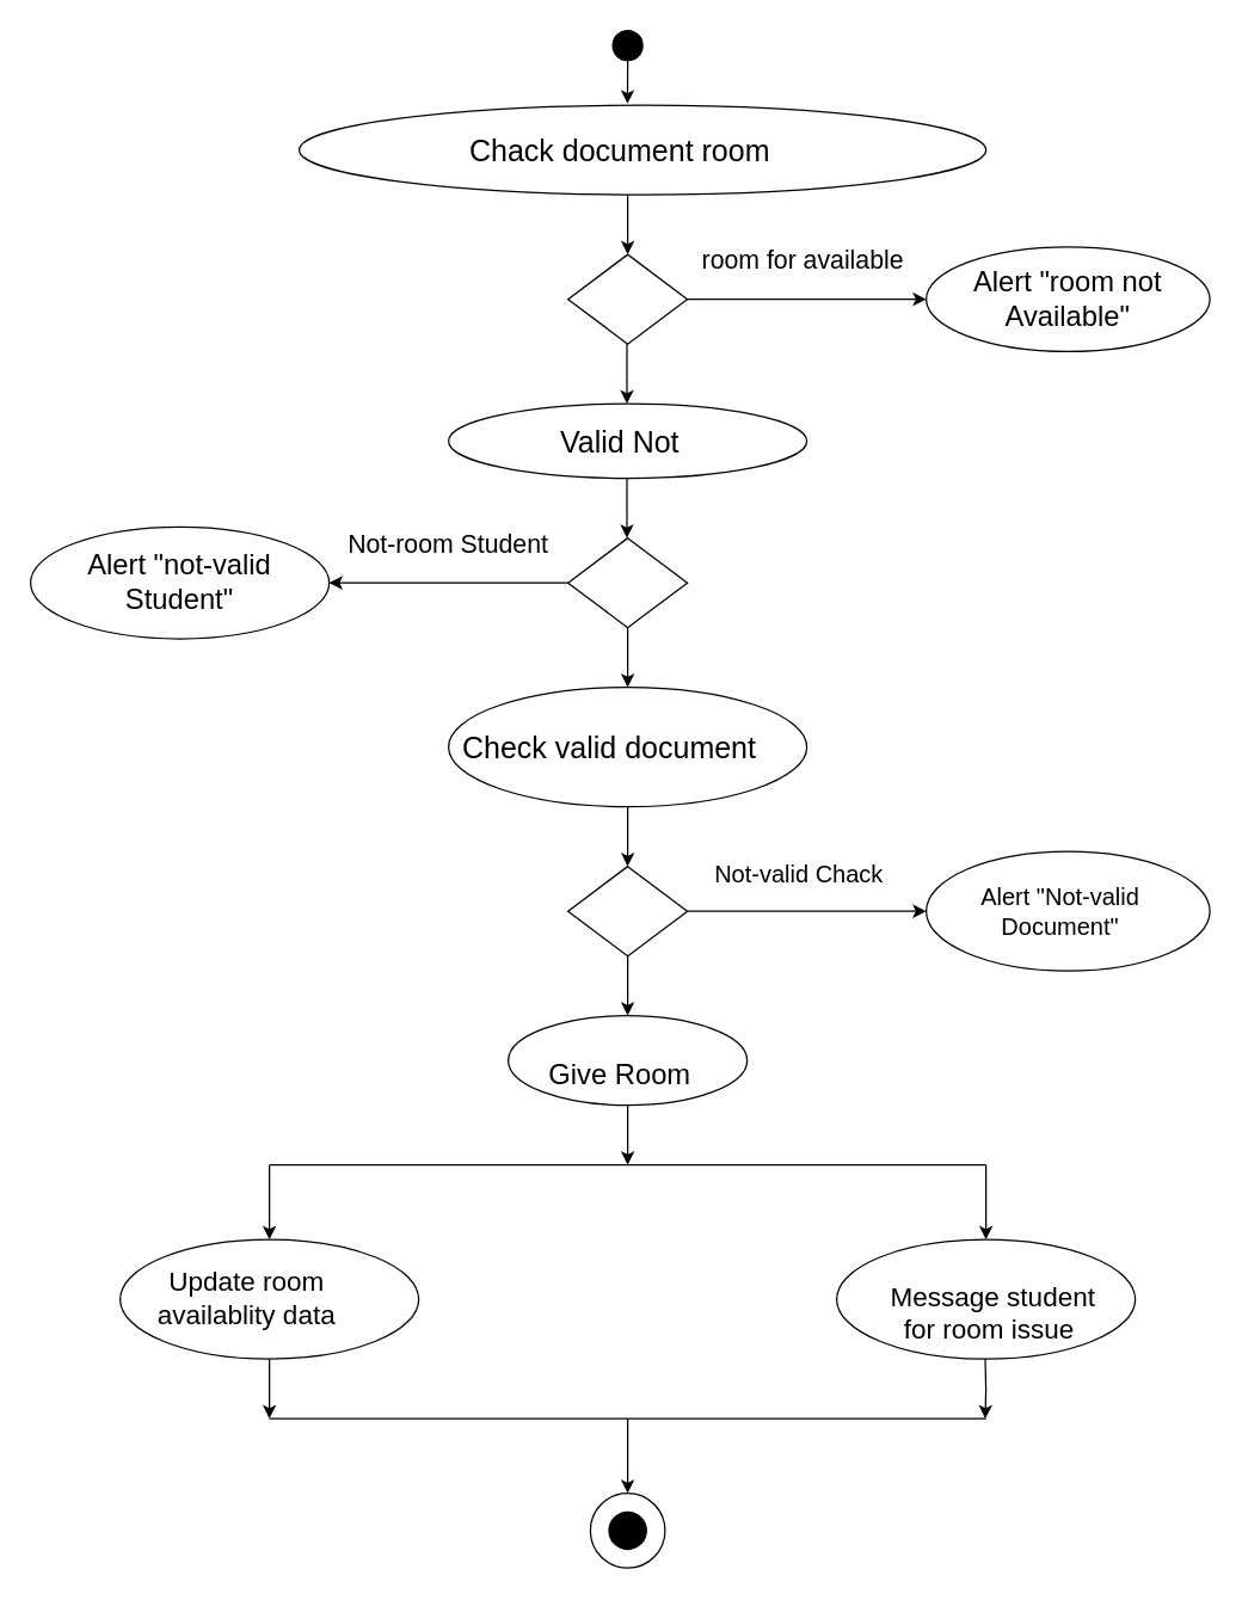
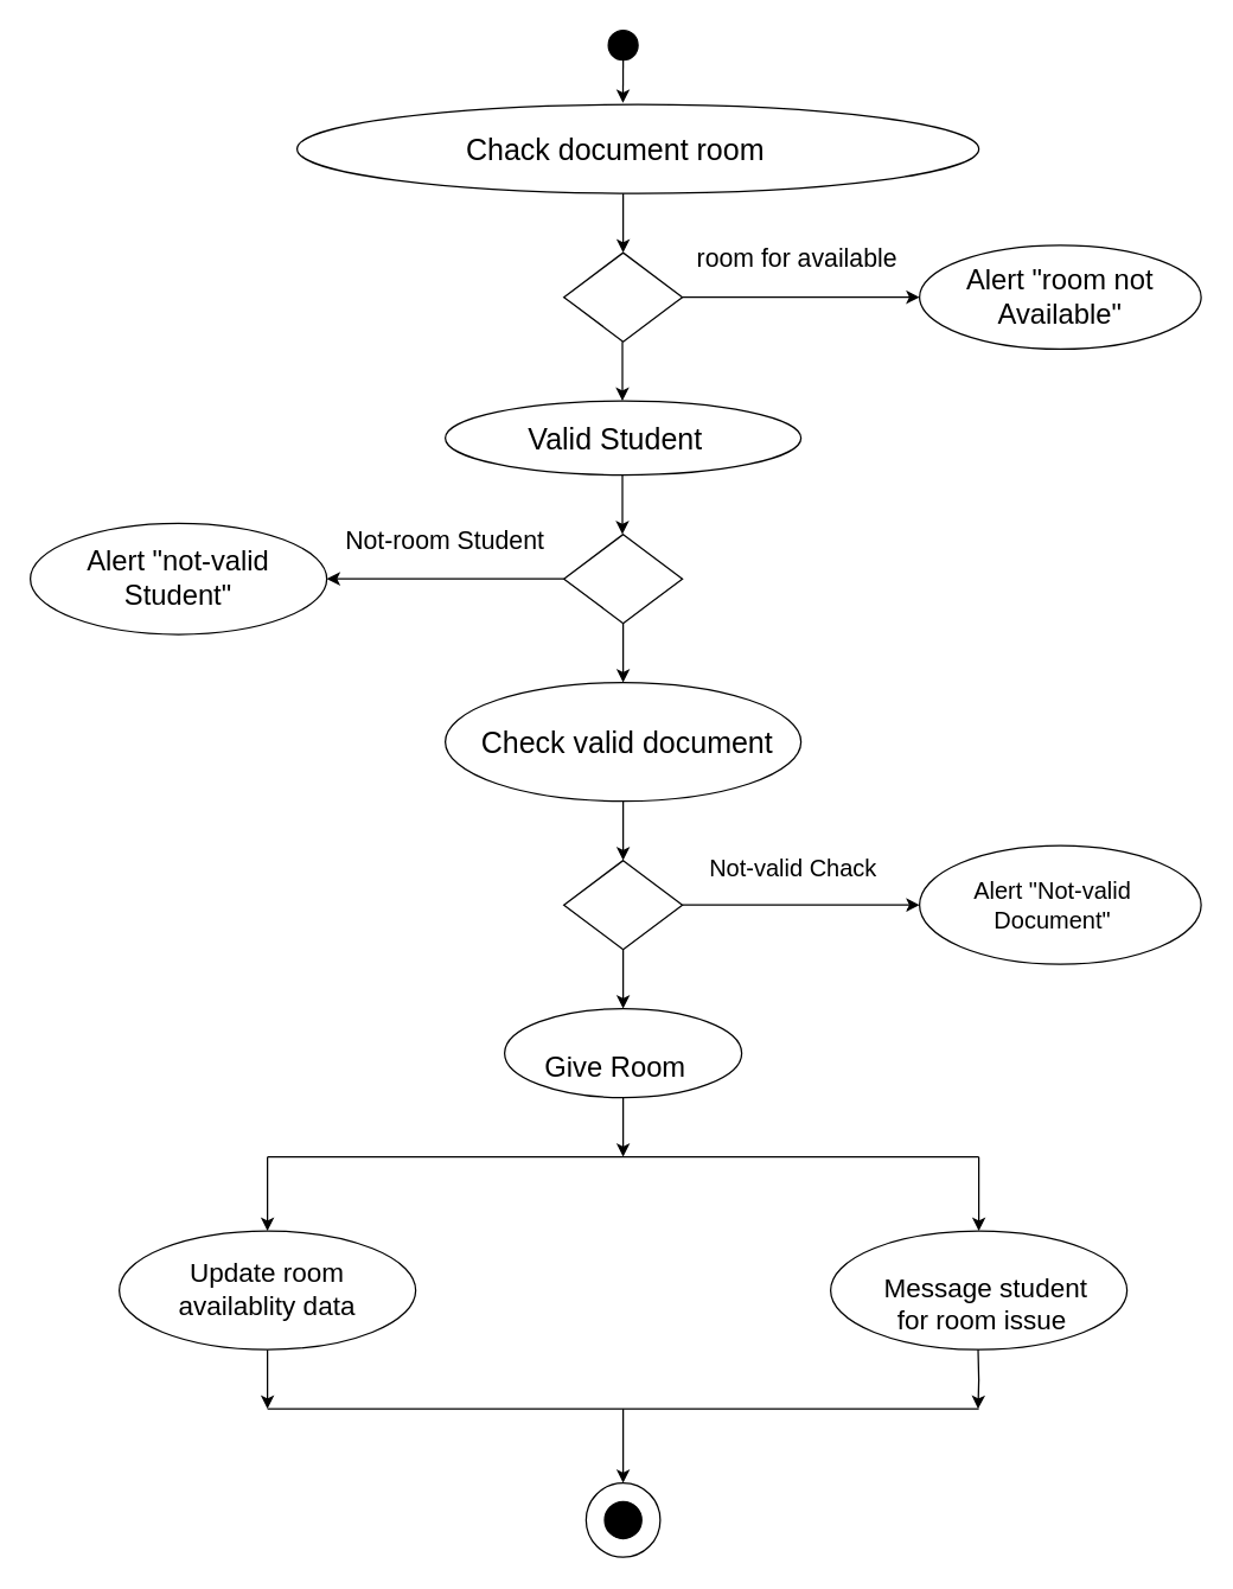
  <mxCell id="0" />
  <mxCell id="1" parent="0" />
  <mxCell id="2" value="" style="ellipse;whiteSpace=wrap;html=1;aspect=fixed;strokeColor=default;fillColor=#000000;" vertex="1" parent="1"><mxGeometry x="410" y="20" width="20" height="20" as="geometry" /></mxCell>
  <mxCell id="3" value="" style="ellipse;whiteSpace=wrap;html=1;" vertex="1" parent="1"><mxGeometry x="200" y="70" width="460" height="60" as="geometry" /></mxCell>
  <mxCell id="4" value="&lt;font style=&quot;font-size: 20px;&quot;&gt;Chack document room&lt;/font&gt;" style="text;html=1;align=center;verticalAlign=middle;whiteSpace=wrap;rounded=0;" vertex="1" parent="1"><mxGeometry x="270" y="85" width="290" height="30" as="geometry" /></mxCell>
  <mxCell id="5" value="" style="endArrow=classic;html=1;rounded=0;" edge="1" parent="1"><mxGeometry width="50" height="50" relative="1" as="geometry"><mxPoint x="420" y="130" as="sourcePoint" /><mxPoint x="420" y="170" as="targetPoint" /></mxGeometry></mxCell>
  <mxCell id="6" value="" style="rhombus;whiteSpace=wrap;html=1;direction=south;" vertex="1" parent="1"><mxGeometry x="380" y="170" width="80" height="60" as="geometry" /></mxCell>
  <mxCell id="7" style="edgeStyle=orthogonalEdgeStyle;rounded=0;orthogonalLoop=1;jettySize=auto;html=1;exitX=1;exitY=0.5;exitDx=0;exitDy=0;" edge="1" parent="1" source="6" target="6"><mxGeometry relative="1" as="geometry" /></mxCell>
  <mxCell id="8" value="" style="endArrow=classic;html=1;rounded=0;" edge="1" parent="1"><mxGeometry width="50" height="50" relative="1" as="geometry"><mxPoint x="460" y="200" as="sourcePoint" /><mxPoint x="620" y="200" as="targetPoint" /></mxGeometry></mxCell>
  <mxCell id="9" value="" style="endArrow=classic;html=1;rounded=0;" edge="1" parent="1"><mxGeometry width="50" height="50" relative="1" as="geometry"><mxPoint x="419.5" y="230" as="sourcePoint" /><mxPoint x="419.5" y="270" as="targetPoint" /></mxGeometry></mxCell>
  <mxCell id="10" value="&lt;font style=&quot;font-size: 17px;&quot;&gt;room for available&amp;nbsp;&lt;/font&gt;" style="text;html=1;align=center;verticalAlign=middle;whiteSpace=wrap;rounded=0;" vertex="1" parent="1"><mxGeometry x="460" y="160" width="160" height="30" as="geometry" /></mxCell>
  <mxCell id="11" value="" style="ellipse;whiteSpace=wrap;html=1;" vertex="1" parent="1"><mxGeometry x="620" y="165" width="190" height="70" as="geometry" /></mxCell>
  <mxCell id="12" value="&lt;font style=&quot;font-size: 19px;&quot;&gt;Alert &lt;font style=&quot;&quot;&gt;&quot;room not Available&quot;&lt;/font&gt;&lt;/font&gt;" style="text;html=1;align=center;verticalAlign=middle;whiteSpace=wrap;rounded=0;" vertex="1" parent="1"><mxGeometry x="640" y="175" width="150" height="50" as="geometry" /></mxCell>
  <mxCell id="13" value="" style="ellipse;whiteSpace=wrap;html=1;" vertex="1" parent="1"><mxGeometry x="300" y="270" width="240" height="50" as="geometry" /></mxCell>
- <mxCell id="14" value="&lt;font style=&quot;font-size: 20px;&quot;&gt;Valid Not&lt;/font&gt;" style="text;html=1;align=center;verticalAlign=middle;whiteSpace=wrap;rounded=0;" vertex="1" parent="1"><mxGeometry x="330" y="280" width="170" height="30" as="geometry" /></mxCell>
+ <mxCell id="14" value="&lt;font style=&quot;font-size: 20px;&quot;&gt;Valid Student&lt;/font&gt;" style="text;html=1;align=center;verticalAlign=middle;whiteSpace=wrap;rounded=0;" vertex="1" parent="1"><mxGeometry x="330" y="280" width="170" height="30" as="geometry" /></mxCell>
  <mxCell id="15" value="" style="endArrow=classic;html=1;rounded=0;" edge="1" parent="1"><mxGeometry width="50" height="50" relative="1" as="geometry"><mxPoint x="419.5" y="320" as="sourcePoint" /><mxPoint x="419.5" y="360" as="targetPoint" /></mxGeometry></mxCell>
  <mxCell id="16" style="edgeStyle=orthogonalEdgeStyle;rounded=0;orthogonalLoop=1;jettySize=auto;html=1;exitX=0;exitY=0.5;exitDx=0;exitDy=0;" edge="1" parent="1" source="18"><mxGeometry relative="1" as="geometry"><mxPoint x="220" y="390" as="targetPoint" /></mxGeometry></mxCell>
  <mxCell id="17" style="edgeStyle=orthogonalEdgeStyle;rounded=0;orthogonalLoop=1;jettySize=auto;html=1;exitX=0.5;exitY=1;exitDx=0;exitDy=0;" edge="1" parent="1" source="18"><mxGeometry relative="1" as="geometry"><mxPoint x="420" y="460" as="targetPoint" /></mxGeometry></mxCell>
  <mxCell id="18" value="" style="rhombus;whiteSpace=wrap;html=1;" vertex="1" parent="1"><mxGeometry x="380" y="360" width="80" height="60" as="geometry" /></mxCell>
  <mxCell id="19" value="&lt;font style=&quot;font-size: 17px;&quot;&gt;Not-room Student&lt;/font&gt;" style="text;html=1;align=center;verticalAlign=middle;whiteSpace=wrap;rounded=0;" vertex="1" parent="1"><mxGeometry x="220" y="350" width="160" height="30" as="geometry" /></mxCell>
  <mxCell id="20" value="" style="ellipse;whiteSpace=wrap;html=1;" vertex="1" parent="1"><mxGeometry x="20" y="352.5" width="200" height="75" as="geometry" /></mxCell>
  <mxCell id="21" value="&lt;font style=&quot;font-size: 19px;&quot;&gt;Alert &quot;not-valid Student&quot;&lt;/font&gt;" style="text;html=1;align=center;verticalAlign=middle;whiteSpace=wrap;rounded=0;" vertex="1" parent="1"><mxGeometry x="50" y="360" width="140" height="60" as="geometry" /></mxCell>
  <mxCell id="22" style="edgeStyle=orthogonalEdgeStyle;rounded=0;orthogonalLoop=1;jettySize=auto;html=1;exitX=0.5;exitY=1;exitDx=0;exitDy=0;entryX=0.478;entryY=-0.017;entryDx=0;entryDy=0;entryPerimeter=0;" edge="1" parent="1" source="2" target="3"><mxGeometry relative="1" as="geometry" /></mxCell>
  <mxCell id="23" style="edgeStyle=orthogonalEdgeStyle;rounded=0;orthogonalLoop=1;jettySize=auto;html=1;exitX=0.5;exitY=1;exitDx=0;exitDy=0;" edge="1" parent="1" source="24"><mxGeometry relative="1" as="geometry"><mxPoint x="420" y="580" as="targetPoint" /></mxGeometry></mxCell>
  <mxCell id="24" value="" style="ellipse;whiteSpace=wrap;html=1;" vertex="1" parent="1"><mxGeometry x="300" y="460" width="240" height="80" as="geometry" /></mxCell>
- <mxCell id="25" value="&lt;font style=&quot;font-size: 20px;&quot;&gt;Check valid document&lt;/font&gt;" style="text;html=1;align=center;verticalAlign=middle;whiteSpace=wrap;rounded=0;" vertex="1" parent="1"><mxGeometry x="302.5" y="480" width="210" height="40" as="geometry" /></mxCell>
+ <mxCell id="25" value="&lt;font style=&quot;font-size: 20px;&quot;&gt;Check valid document&lt;/font&gt;" style="text;html=1;align=center;verticalAlign=middle;whiteSpace=wrap;rounded=0;" vertex="1" parent="1"><mxGeometry x="317.5" y="480" width="210" height="40" as="geometry" /></mxCell>
  <mxCell id="26" style="edgeStyle=orthogonalEdgeStyle;rounded=0;orthogonalLoop=1;jettySize=auto;html=1;exitX=1;exitY=0.5;exitDx=0;exitDy=0;" edge="1" parent="1" source="28"><mxGeometry relative="1" as="geometry"><mxPoint x="620" y="610" as="targetPoint" /></mxGeometry></mxCell>
  <mxCell id="27" style="edgeStyle=orthogonalEdgeStyle;rounded=0;orthogonalLoop=1;jettySize=auto;html=1;exitX=0.5;exitY=1;exitDx=0;exitDy=0;" edge="1" parent="1" source="28"><mxGeometry relative="1" as="geometry"><mxPoint x="420" y="680" as="targetPoint" /></mxGeometry></mxCell>
  <mxCell id="28" value="" style="rhombus;whiteSpace=wrap;html=1;" vertex="1" parent="1"><mxGeometry x="380" y="580" width="80" height="60" as="geometry" /></mxCell>
  <mxCell id="29" value="&lt;font style=&quot;font-size: 16px;&quot;&gt;Not-valid Chack&lt;/font&gt;" style="text;html=1;align=center;verticalAlign=middle;whiteSpace=wrap;rounded=0;" vertex="1" parent="1"><mxGeometry x="460" y="570" width="150" height="30" as="geometry" /></mxCell>
  <mxCell id="30" value="" style="ellipse;whiteSpace=wrap;html=1;" vertex="1" parent="1"><mxGeometry x="620" y="570" width="190" height="80" as="geometry" /></mxCell>
  <mxCell id="31" value="&lt;span style=&quot;font-size: 16px;&quot;&gt;Alert &quot;Not-valid Document&quot;&lt;/span&gt;" style="text;html=1;align=center;verticalAlign=middle;whiteSpace=wrap;rounded=0;" vertex="1" parent="1"><mxGeometry x="640" y="585" width="140" height="50" as="geometry" /></mxCell>
  <mxCell id="32" style="edgeStyle=orthogonalEdgeStyle;rounded=0;orthogonalLoop=1;jettySize=auto;html=1;exitX=0.5;exitY=1;exitDx=0;exitDy=0;" edge="1" parent="1" source="33"><mxGeometry relative="1" as="geometry"><mxPoint x="420" y="780" as="targetPoint" /></mxGeometry></mxCell>
  <mxCell id="33" value="" style="ellipse;whiteSpace=wrap;html=1;" vertex="1" parent="1"><mxGeometry x="340" y="680" width="160" height="60" as="geometry" /></mxCell>
  <mxCell id="34" value="&lt;font style=&quot;font-size: 19px;&quot;&gt;Give Room&lt;/font&gt;" style="text;html=1;align=center;verticalAlign=middle;whiteSpace=wrap;rounded=0;" vertex="1" parent="1"><mxGeometry x="345" y="705" width="140" height="30" as="geometry" /></mxCell>
  <mxCell id="35" value="" style="endArrow=none;html=1;rounded=0;" edge="1" parent="1"><mxGeometry width="50" height="50" relative="1" as="geometry"><mxPoint x="180" y="780" as="sourcePoint" /><mxPoint x="180" y="780" as="targetPoint" /></mxGeometry></mxCell>
  <mxCell id="36" value="" style="endArrow=none;html=1;rounded=0;" edge="1" parent="1"><mxGeometry width="50" height="50" relative="1" as="geometry"><mxPoint x="660" y="780" as="sourcePoint" /><mxPoint x="180" y="780" as="targetPoint" /></mxGeometry></mxCell>
  <mxCell id="37" value="" style="endArrow=classic;html=1;rounded=0;" edge="1" parent="1"><mxGeometry width="50" height="50" relative="1" as="geometry"><mxPoint x="180" y="780" as="sourcePoint" /><mxPoint x="180" y="830" as="targetPoint" /></mxGeometry></mxCell>
  <mxCell id="38" value="" style="endArrow=classic;html=1;rounded=0;" edge="1" parent="1"><mxGeometry width="50" height="50" relative="1" as="geometry"><mxPoint x="660" y="780" as="sourcePoint" /><mxPoint x="660" y="830" as="targetPoint" /><Array as="points"><mxPoint x="660" y="780" /></Array></mxGeometry></mxCell>
  <mxCell id="39" style="edgeStyle=orthogonalEdgeStyle;rounded=0;orthogonalLoop=1;jettySize=auto;html=1;exitX=0.5;exitY=1;exitDx=0;exitDy=0;" edge="1" parent="1" source="40"><mxGeometry relative="1" as="geometry"><mxPoint x="180" y="950" as="targetPoint" /></mxGeometry></mxCell>
  <mxCell id="40" value="" style="ellipse;whiteSpace=wrap;html=1;" vertex="1" parent="1"><mxGeometry x="80" y="830" width="200" height="80" as="geometry" /></mxCell>
- <mxCell id="41" value="&lt;font style=&quot;font-size: 18px;&quot;&gt;Update room availablity data&lt;/font&gt;" style="text;html=1;align=center;verticalAlign=middle;whiteSpace=wrap;rounded=0;" vertex="1" parent="1"><mxGeometry x="85" y="850" width="160" height="40" as="geometry" /></mxCell>
+ <mxCell id="41" value="&lt;font style=&quot;font-size: 18px;&quot;&gt;Update room availablity data&lt;/font&gt;" style="text;html=1;align=center;verticalAlign=middle;whiteSpace=wrap;rounded=0;" vertex="1" parent="1"><mxGeometry x="100" y="850" width="160" height="40" as="geometry" /></mxCell>
  <mxCell id="42" value="" style="ellipse;whiteSpace=wrap;html=1;" vertex="1" parent="1"><mxGeometry x="560" y="830" width="200" height="80" as="geometry" /></mxCell>
  <mxCell id="43" value="&lt;span style=&quot;font-size: 18px;&quot;&gt;Message student for room issue&amp;nbsp;&lt;/span&gt;" style="text;html=1;align=center;verticalAlign=middle;whiteSpace=wrap;rounded=0;" vertex="1" parent="1"><mxGeometry x="585" y="860" width="160" height="40" as="geometry" /></mxCell>
  <mxCell id="44" style="edgeStyle=orthogonalEdgeStyle;rounded=0;orthogonalLoop=1;jettySize=auto;html=1;exitX=0.5;exitY=1;exitDx=0;exitDy=0;" edge="1" parent="1"><mxGeometry relative="1" as="geometry"><mxPoint x="659.5" y="950" as="targetPoint" /><mxPoint x="659.5" y="910" as="sourcePoint" /></mxGeometry></mxCell>
  <mxCell id="45" value="" style="endArrow=none;html=1;rounded=0;" edge="1" parent="1"><mxGeometry width="50" height="50" relative="1" as="geometry"><mxPoint x="660" y="950" as="sourcePoint" /><mxPoint x="180" y="950" as="targetPoint" /></mxGeometry></mxCell>
  <mxCell id="46" value="" style="endArrow=classic;html=1;rounded=0;" edge="1" parent="1"><mxGeometry width="50" height="50" relative="1" as="geometry"><mxPoint x="420" y="950" as="sourcePoint" /><mxPoint x="420" y="1000" as="targetPoint" /></mxGeometry></mxCell>
  <mxCell id="47" value="" style="ellipse;whiteSpace=wrap;html=1;aspect=fixed;" vertex="1" parent="1"><mxGeometry x="395" y="1000" width="50" height="50" as="geometry" /></mxCell>
  <mxCell id="48" value="" style="ellipse;whiteSpace=wrap;html=1;aspect=fixed;fillColor=#000000;" vertex="1" parent="1"><mxGeometry x="407.5" y="1012.5" width="25" height="25" as="geometry" /></mxCell>
